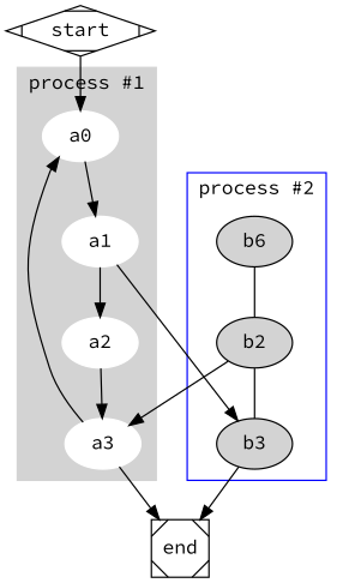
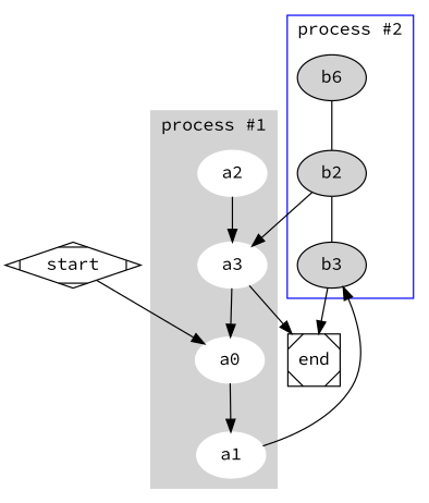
  digraph {
    fontname="Source Code Pro"
    node [fontname="Source Code Pro" style=filled]
    edge [fontname="Source Code Pro"]
    a0 [color=white]
    a1 [color=white]
    a2 [color=white]
    a3 [color=white]
    n5 [label=b6]
    b2
    b3
    end [shape=Msquare style=""]
    start [shape=Mdiamond style=""]
    subgraph cluster_1 {
      color=lightgrey
      label="process #1"
      style=filled
      a0
      a1
      a2
      a3
    }
    subgraph cluster_2 {
      color=blue
      label="process #2"
      n5
      b2
      b3
    }
    a0 -> a1
-   a1 -> a2
    a1 -> b3
    a2 -> a3
    a3 -> a0
    a3 -> end
    n5 -> b2 [dir=none style=filled weight=100]
    b2 -> a3
    b2 -> b3 [dir=none style=filled weight=100]
    b3 -> end
    start -> a0
  }
